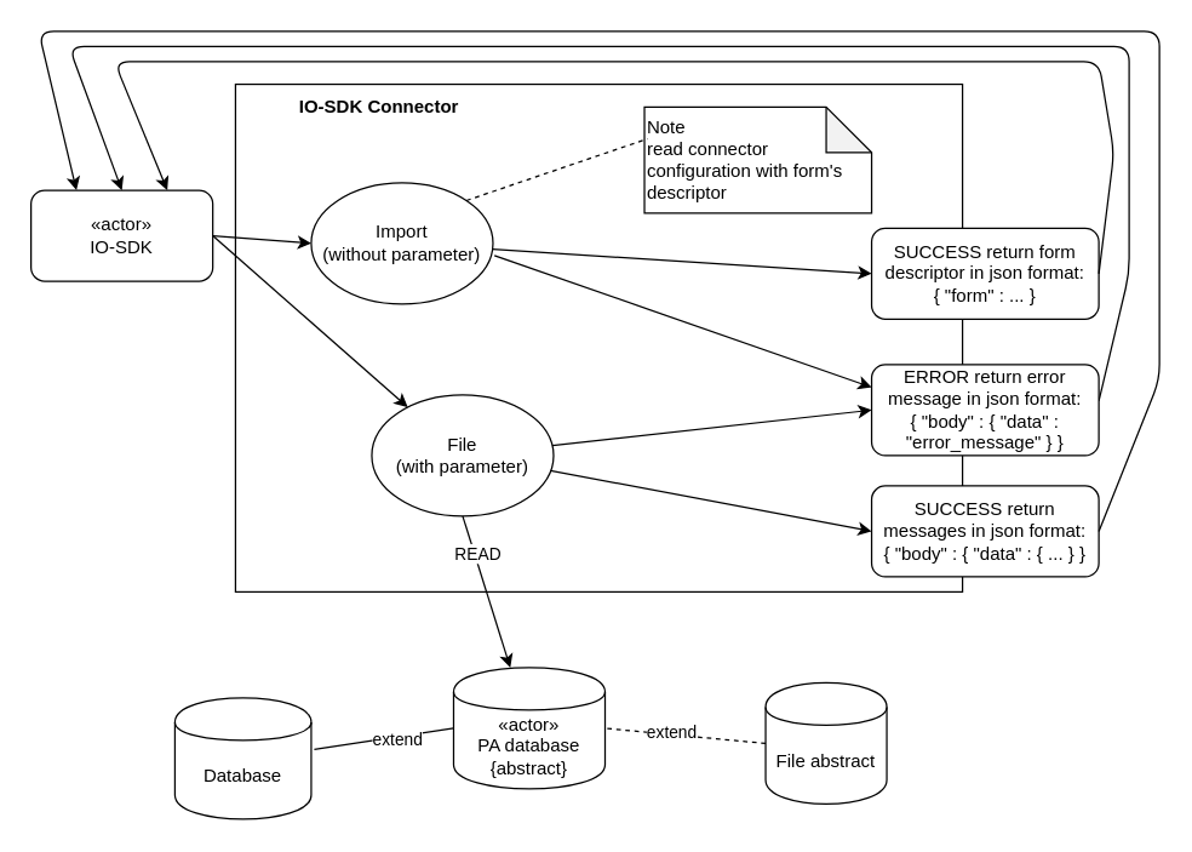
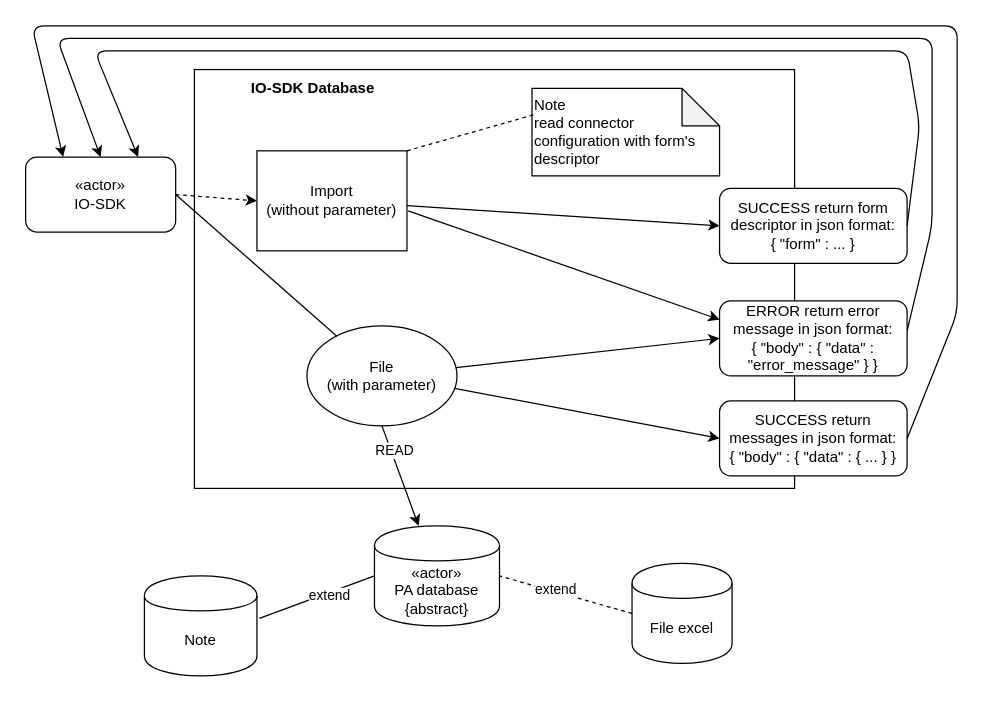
  <mxCell id="0" />
  <mxCell id="1" parent="0" />
  <mxCell id="2" value="" style="rounded=0;whiteSpace=wrap;html=1;" parent="1" vertex="1"><mxGeometry x="155" y="55" width="480" height="335" as="geometry" /></mxCell>
- <mxCell id="3" value="&lt;b&gt;IO-SDK Connector&lt;/b&gt;" style="text;html=1;strokeColor=none;fillColor=none;align=center;verticalAlign=middle;whiteSpace=wrap;rounded=0;" parent="1" vertex="1"><mxGeometry x="175" y="60" width="150" height="20" as="geometry" /></mxCell>
- <mxCell id="4" value="Import&lt;br&gt;(without parameter)" style="ellipse;whiteSpace=wrap;html=1;" parent="1" vertex="1"><mxGeometry x="205" y="120" width="120" height="80" as="geometry" /></mxCell>
- <mxCell id="5" value="" style="endArrow=classic;html=1;entryX=0;entryY=0.5;entryDx=0;entryDy=0;exitX=1;exitY=0.5;exitDx=0;exitDy=0;" parent="1" source="8" target="4" edge="1"><mxGeometry width="50" height="50" relative="1" as="geometry"><mxPoint x="10" y="150" as="sourcePoint" /><mxPoint x="455" y="370" as="targetPoint" /></mxGeometry></mxCell>
+ <mxCell id="3" value="&lt;b&gt;IO-SDK Database&lt;/b&gt;" style="text;html=1;strokeColor=none;fillColor=none;align=center;verticalAlign=middle;whiteSpace=wrap;rounded=0;" parent="1" vertex="1"><mxGeometry x="175" y="60" width="150" height="20" as="geometry" /></mxCell>
+ <mxCell id="4" value="Import&lt;br&gt;(without parameter)" style="whiteSpace=wrap;html=1;rounded=0;" parent="1" vertex="1"><mxGeometry x="205" y="120" width="120" height="80" as="geometry" /></mxCell>
+ <mxCell id="5" value="" style="endArrow=classic;html=1;entryX=0;entryY=0.5;entryDx=0;entryDy=0;exitX=1;exitY=0.5;exitDx=0;exitDy=0;dashed=1;" parent="1" source="8" target="4" edge="1"><mxGeometry width="50" height="50" relative="1" as="geometry"><mxPoint x="10" y="150" as="sourcePoint" /><mxPoint x="455" y="370" as="targetPoint" /></mxGeometry></mxCell>
  <mxCell id="6" value="File&lt;br&gt;(with parameter)" style="ellipse;whiteSpace=wrap;html=1;" parent="1" vertex="1"><mxGeometry x="245" y="260" width="120" height="80" as="geometry" /></mxCell>
- <mxCell id="7" value="" style="endArrow=classic;html=1;exitX=1;exitY=0.5;exitDx=0;exitDy=0;" parent="1" source="8" target="6" edge="1"><mxGeometry width="50" height="50" relative="1" as="geometry"><mxPoint x="10" y="150" as="sourcePoint" /><mxPoint x="475" y="130" as="targetPoint" /></mxGeometry></mxCell>
+ <mxCell id="7" value="" style="endArrow=none;html=1;exitX=1;exitY=0.5;exitDx=0;exitDy=0;" parent="1" source="8" target="6" edge="1"><mxGeometry width="50" height="50" relative="1" as="geometry"><mxPoint x="10" y="150" as="sourcePoint" /><mxPoint x="475" y="130" as="targetPoint" /></mxGeometry></mxCell>
  <mxCell id="8" value="&lt;span class=&quot;st&quot;&gt;«&lt;/span&gt;actor»&lt;br&gt;IO-SDK" style="rounded=1;whiteSpace=wrap;html=1;" vertex="1" parent="1"><mxGeometry x="20" y="125" width="120" height="60" as="geometry" /></mxCell>
  <mxCell id="9" value="SUCCESS return form descriptor in json format:&lt;br&gt;{ &quot;form&quot; : ... }" style="rounded=1;whiteSpace=wrap;html=1;" vertex="1" parent="1"><mxGeometry x="575" y="150" width="150" height="60" as="geometry" /></mxCell>
  <mxCell id="10" value="&lt;span&gt;SUCCESS return messages in json format:&lt;/span&gt;&lt;br&gt;&lt;span&gt;{ &quot;body&quot; :&amp;nbsp;{ &quot;data&quot; : { ... } }&lt;br&gt;&lt;/span&gt;" style="rounded=1;whiteSpace=wrap;html=1;" vertex="1" parent="1"><mxGeometry x="575" y="320" width="150" height="60" as="geometry" /></mxCell>
  <mxCell id="11" value="" style="endArrow=classic;html=1;entryX=0;entryY=0.5;entryDx=0;entryDy=0;" edge="1" parent="1" source="4" target="9"><mxGeometry width="50" height="50" relative="1" as="geometry"><mxPoint x="325" y="160" as="sourcePoint" /><mxPoint x="215" y="170" as="targetPoint" /></mxGeometry></mxCell>
  <mxCell id="12" value="" style="endArrow=classic;html=1;entryX=0;entryY=0.5;entryDx=0;entryDy=0;entryPerimeter=0;" edge="1" parent="1" source="6" target="29"><mxGeometry width="50" height="50" relative="1" as="geometry"><mxPoint x="335" y="170" as="sourcePoint" /><mxPoint x="577.55" y="273.335" as="targetPoint" /></mxGeometry></mxCell>
  <mxCell id="13" value="" style="endArrow=classic;html=1;entryX=0;entryY=0.25;entryDx=0;entryDy=0;exitX=1.008;exitY=0.6;exitDx=0;exitDy=0;exitPerimeter=0;" edge="1" parent="1" source="4" target="29"><mxGeometry width="50" height="50" relative="1" as="geometry"><mxPoint x="345" y="180" as="sourcePoint" /><mxPoint x="575" y="263.75" as="targetPoint" /></mxGeometry></mxCell>
  <mxCell id="14" value="" style="endArrow=classic;html=1;entryX=0;entryY=0.5;entryDx=0;entryDy=0;exitX=0.983;exitY=0.625;exitDx=0;exitDy=0;exitPerimeter=0;" edge="1" parent="1" source="6" target="10"><mxGeometry width="50" height="50" relative="1" as="geometry"><mxPoint x="328.04" y="290" as="sourcePoint" /><mxPoint x="587.04" y="241.02" as="targetPoint" /></mxGeometry></mxCell>
- <mxCell id="15" value="Database" style="shape=cylinder;whiteSpace=wrap;html=1;boundedLbl=1;backgroundOutline=1;" vertex="1" parent="1"><mxGeometry x="115" y="460" width="90" height="80" as="geometry" /></mxCell>
+ <mxCell id="15" value="Note" style="shape=cylinder;whiteSpace=wrap;html=1;boundedLbl=1;backgroundOutline=1;" vertex="1" parent="1"><mxGeometry x="115" y="460" width="90" height="80" as="geometry" /></mxCell>
  <mxCell id="16" value="Note&lt;br&gt;read connector configuration with form's descriptor" style="shape=note;whiteSpace=wrap;html=1;backgroundOutline=1;darkOpacity=0.05;align=left;" vertex="1" parent="1"><mxGeometry x="425" y="70" width="150" height="70" as="geometry" /></mxCell>
  <mxCell id="17" value="" style="endArrow=none;dashed=1;html=1;entryX=0.013;entryY=0.3;entryDx=0;entryDy=0;entryPerimeter=0;exitX=1;exitY=0;exitDx=0;exitDy=0;" edge="1" parent="1" source="4" target="16"><mxGeometry width="50" height="50" relative="1" as="geometry"><mxPoint x="235" y="190" as="sourcePoint" /><mxPoint x="545" y="230" as="targetPoint" /><Array as="points" /></mxGeometry></mxCell>
- <mxCell id="18" value="File abstract" style="shape=cylinder;whiteSpace=wrap;html=1;boundedLbl=1;backgroundOutline=1;" vertex="1" parent="1"><mxGeometry x="505" y="450" width="80" height="80" as="geometry" /></mxCell>
+ <mxCell id="18" value="File excel" style="shape=cylinder;whiteSpace=wrap;html=1;boundedLbl=1;backgroundOutline=1;" vertex="1" parent="1"><mxGeometry x="505" y="450" width="80" height="80" as="geometry" /></mxCell>
  <mxCell id="19" value="" style="endArrow=classic;html=1;exitX=0.5;exitY=1;exitDx=0;exitDy=0;" edge="1" parent="1" source="6" target="21"><mxGeometry width="50" height="50" relative="1" as="geometry"><mxPoint x="372.96" y="320" as="sourcePoint" /><mxPoint x="585" y="330" as="targetPoint" /></mxGeometry></mxCell>
  <mxCell id="20" value="READ" style="edgeLabel;html=1;align=center;verticalAlign=middle;resizable=0;points=[];" vertex="1" connectable="0" parent="19"><mxGeometry x="-0.503" y="2" relative="1" as="geometry"><mxPoint as="offset" /></mxGeometry></mxCell>
- <mxCell id="21" value="&lt;span class=&quot;st&quot;&gt;«&lt;/span&gt;&lt;span&gt;actor»&lt;/span&gt;&lt;br&gt;&lt;span&gt;PA database&lt;br&gt;{abstract}&lt;br&gt;&lt;/span&gt;" style="shape=cylinder;whiteSpace=wrap;html=1;boundedLbl=1;backgroundOutline=1;" vertex="1" parent="1"><mxGeometry x="299" y="440" width="100" height="80" as="geometry" /></mxCell>
+ <mxCell id="21" value="&lt;span class=&quot;st&quot;&gt;«&lt;/span&gt;&lt;span&gt;actor»&lt;/span&gt;&lt;br&gt;&lt;span&gt;PA database&lt;br&gt;{abstract}&lt;br&gt;&lt;/span&gt;" style="shape=cylinder;whiteSpace=wrap;html=1;boundedLbl=1;backgroundOutline=1;" vertex="1" parent="1"><mxGeometry x="299" y="420" width="100" height="80" as="geometry" /></mxCell>
  <mxCell id="22" value="" style="endArrow=none;dashed=0;html=1;exitX=1.022;exitY=0.425;exitDx=0;exitDy=0;exitPerimeter=0;entryX=0;entryY=0.5;entryDx=0;entryDy=0;" edge="1" parent="1" source="15" target="21"><mxGeometry width="50" height="50" relative="1" as="geometry"><mxPoint x="495" y="330" as="sourcePoint" /><mxPoint x="545" y="280" as="targetPoint" /></mxGeometry></mxCell>
  <mxCell id="23" value="extend" style="edgeLabel;html=1;align=center;verticalAlign=middle;resizable=0;points=[];" vertex="1" connectable="0" parent="22"><mxGeometry x="0.188" y="-2" relative="1" as="geometry"><mxPoint as="offset" /></mxGeometry></mxCell>
  <mxCell id="24" value="" style="endArrow=none;dashed=1;html=1;exitX=0;exitY=0.5;exitDx=0;exitDy=0;entryX=1;entryY=0.5;entryDx=0;entryDy=0;" edge="1" parent="1" source="18" target="21"><mxGeometry width="50" height="50" relative="1" as="geometry"><mxPoint x="335" y="540" as="sourcePoint" /><mxPoint x="427.02" y="526" as="targetPoint" /></mxGeometry></mxCell>
  <mxCell id="25" value="extend" style="edgeLabel;html=1;align=center;verticalAlign=middle;resizable=0;points=[];" vertex="1" connectable="0" parent="24"><mxGeometry x="0.188" y="-2" relative="1" as="geometry"><mxPoint as="offset" /></mxGeometry></mxCell>
  <mxCell id="26" value="" style="endArrow=classic;html=1;entryX=0.75;entryY=0;entryDx=0;entryDy=0;exitX=1;exitY=0.5;exitDx=0;exitDy=0;" edge="1" parent="1" source="9" target="8"><mxGeometry width="50" height="50" relative="1" as="geometry"><mxPoint x="105" y="210" as="sourcePoint" /><mxPoint x="215" y="170" as="targetPoint" /><Array as="points"><mxPoint x="735" y="100" /><mxPoint x="725" y="40" /><mxPoint x="75" y="40" /></Array></mxGeometry></mxCell>
  <mxCell id="27" value="" style="endArrow=classic;html=1;entryX=0.5;entryY=0;entryDx=0;entryDy=0;" edge="1" parent="1" target="8"><mxGeometry width="50" height="50" relative="1" as="geometry"><mxPoint x="725" y="264" as="sourcePoint" /><mxPoint x="845" y="232.5" as="targetPoint" /><Array as="points"><mxPoint x="745" y="180" /><mxPoint x="745" y="30" /><mxPoint x="45" y="30" /></Array></mxGeometry></mxCell>
  <mxCell id="28" value="" style="endArrow=classic;html=1;entryX=0.25;entryY=0;entryDx=0;entryDy=0;exitX=1;exitY=0.5;exitDx=0;exitDy=0;" edge="1" parent="1" source="10" target="8"><mxGeometry width="50" height="50" relative="1" as="geometry"><mxPoint x="745" y="160" as="sourcePoint" /><mxPoint x="855" y="242.5" as="targetPoint" /><Array as="points"><mxPoint x="765" y="250" /><mxPoint x="765" y="20" /><mxPoint x="25" y="20" /></Array></mxGeometry></mxCell>
  <mxCell id="29" value="ERROR return error message in json format:&lt;br&gt;{ &quot;body&quot; : { &quot;data&quot; : &quot;error_message&quot; } }" style="rounded=1;whiteSpace=wrap;html=1;" vertex="1" parent="1"><mxGeometry x="575" y="240" width="150" height="60" as="geometry" /></mxCell>
